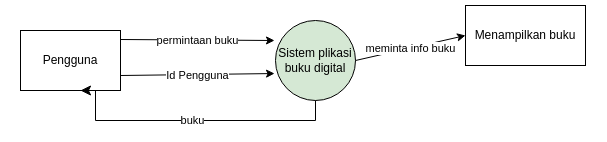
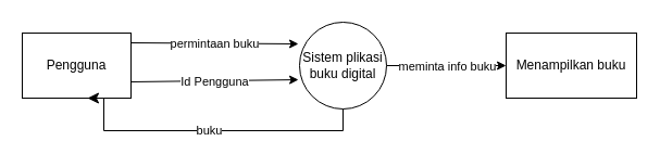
  <mxCell id="0" />
  <mxCell id="1" parent="0" />
  <mxCell id="2" value="Pengguna" style="rounded=0;whiteSpace=wrap;html=1;" vertex="1" parent="1"><mxGeometry x="20" y="30" width="100" height="60" as="geometry" /></mxCell>
- <mxCell id="3" value="Menampilkan buku" style="rounded=0;whiteSpace=wrap;html=1;" vertex="1" parent="1"><mxGeometry x="465" y="5" width="120" height="60" as="geometry" /></mxCell>
- <mxCell id="4" value="Sistem plikasi buku digital" style="ellipse;whiteSpace=wrap;html=1;aspect=fixed;fillColor=#d5e8d4;" vertex="1" parent="1"><mxGeometry x="275" y="20" width="80" height="80" as="geometry" /></mxCell>
+ <mxCell id="3" value="Menampilkan buku" style="rounded=0;whiteSpace=wrap;html=1;" vertex="1" parent="1"><mxGeometry x="465" y="30" width="120" height="60" as="geometry" /></mxCell>
+ <mxCell id="4" value="Sistem plikasi buku digital" style="ellipse;whiteSpace=wrap;html=1;aspect=fixed;" vertex="1" parent="1"><mxGeometry x="275" y="20" width="80" height="80" as="geometry" /></mxCell>
  <mxCell id="5" value="" style="endArrow=classic;html=1;rounded=0;exitX=1;exitY=0.15;exitDx=0;exitDy=0;exitPerimeter=0;" edge="1" parent="1" source="2"><mxGeometry relative="1" as="geometry"><mxPoint x="135" y="69.5" as="sourcePoint" /><mxPoint x="274" y="40" as="targetPoint" /></mxGeometry></mxCell>
  <mxCell id="6" value="permintaan buku" style="edgeLabel;resizable=0;html=1;align=center;verticalAlign=middle;" connectable="0" vertex="1" parent="5"><mxGeometry relative="1" as="geometry" /></mxCell>
  <mxCell id="7" value="buku" style="edgeStyle=segmentEdgeStyle;endArrow=classic;html=1;curved=0;rounded=0;endSize=8;startSize=8;exitX=0.5;exitY=1;exitDx=0;exitDy=0;entryX=0.6;entryY=1;entryDx=0;entryDy=0;entryPerimeter=0;" edge="1" parent="1" source="4" target="2"><mxGeometry width="50" height="50" relative="1" as="geometry"><mxPoint x="175" y="150" as="sourcePoint" /><mxPoint x="95" y="180" as="targetPoint" /><Array as="points"><mxPoint x="315" y="120" /><mxPoint x="95" y="120" /></Array></mxGeometry></mxCell>
  <mxCell id="8" value="" style="endArrow=classic;html=1;rounded=0;exitX=1;exitY=0.75;exitDx=0;exitDy=0;entryX=-0.012;entryY=0.663;entryDx=0;entryDy=0;entryPerimeter=0;" edge="1" parent="1" source="2" target="4"><mxGeometry relative="1" as="geometry"><mxPoint x="185" y="150" as="sourcePoint" /><mxPoint x="285" y="150" as="targetPoint" /><Array as="points" /></mxGeometry></mxCell>
  <mxCell id="9" value="Id Pengguna" style="edgeLabel;resizable=0;html=1;align=center;verticalAlign=middle;" connectable="0" vertex="1" parent="8"><mxGeometry relative="1" as="geometry" /></mxCell>
  <mxCell id="10" value="wd" style="endArrow=classic;html=1;rounded=0;entryX=0;entryY=0.5;entryDx=0;entryDy=0;exitX=1;exitY=0.5;exitDx=0;exitDy=0;" edge="1" parent="1" source="4" target="3"><mxGeometry relative="1" as="geometry"><mxPoint x="185" y="150" as="sourcePoint" /><mxPoint x="285" y="150" as="targetPoint" /></mxGeometry></mxCell>
  <mxCell id="11" value="meminta info buku" style="edgeLabel;resizable=0;html=1;align=center;verticalAlign=middle;" connectable="0" vertex="1" parent="10"><mxGeometry relative="1" as="geometry" /></mxCell>
